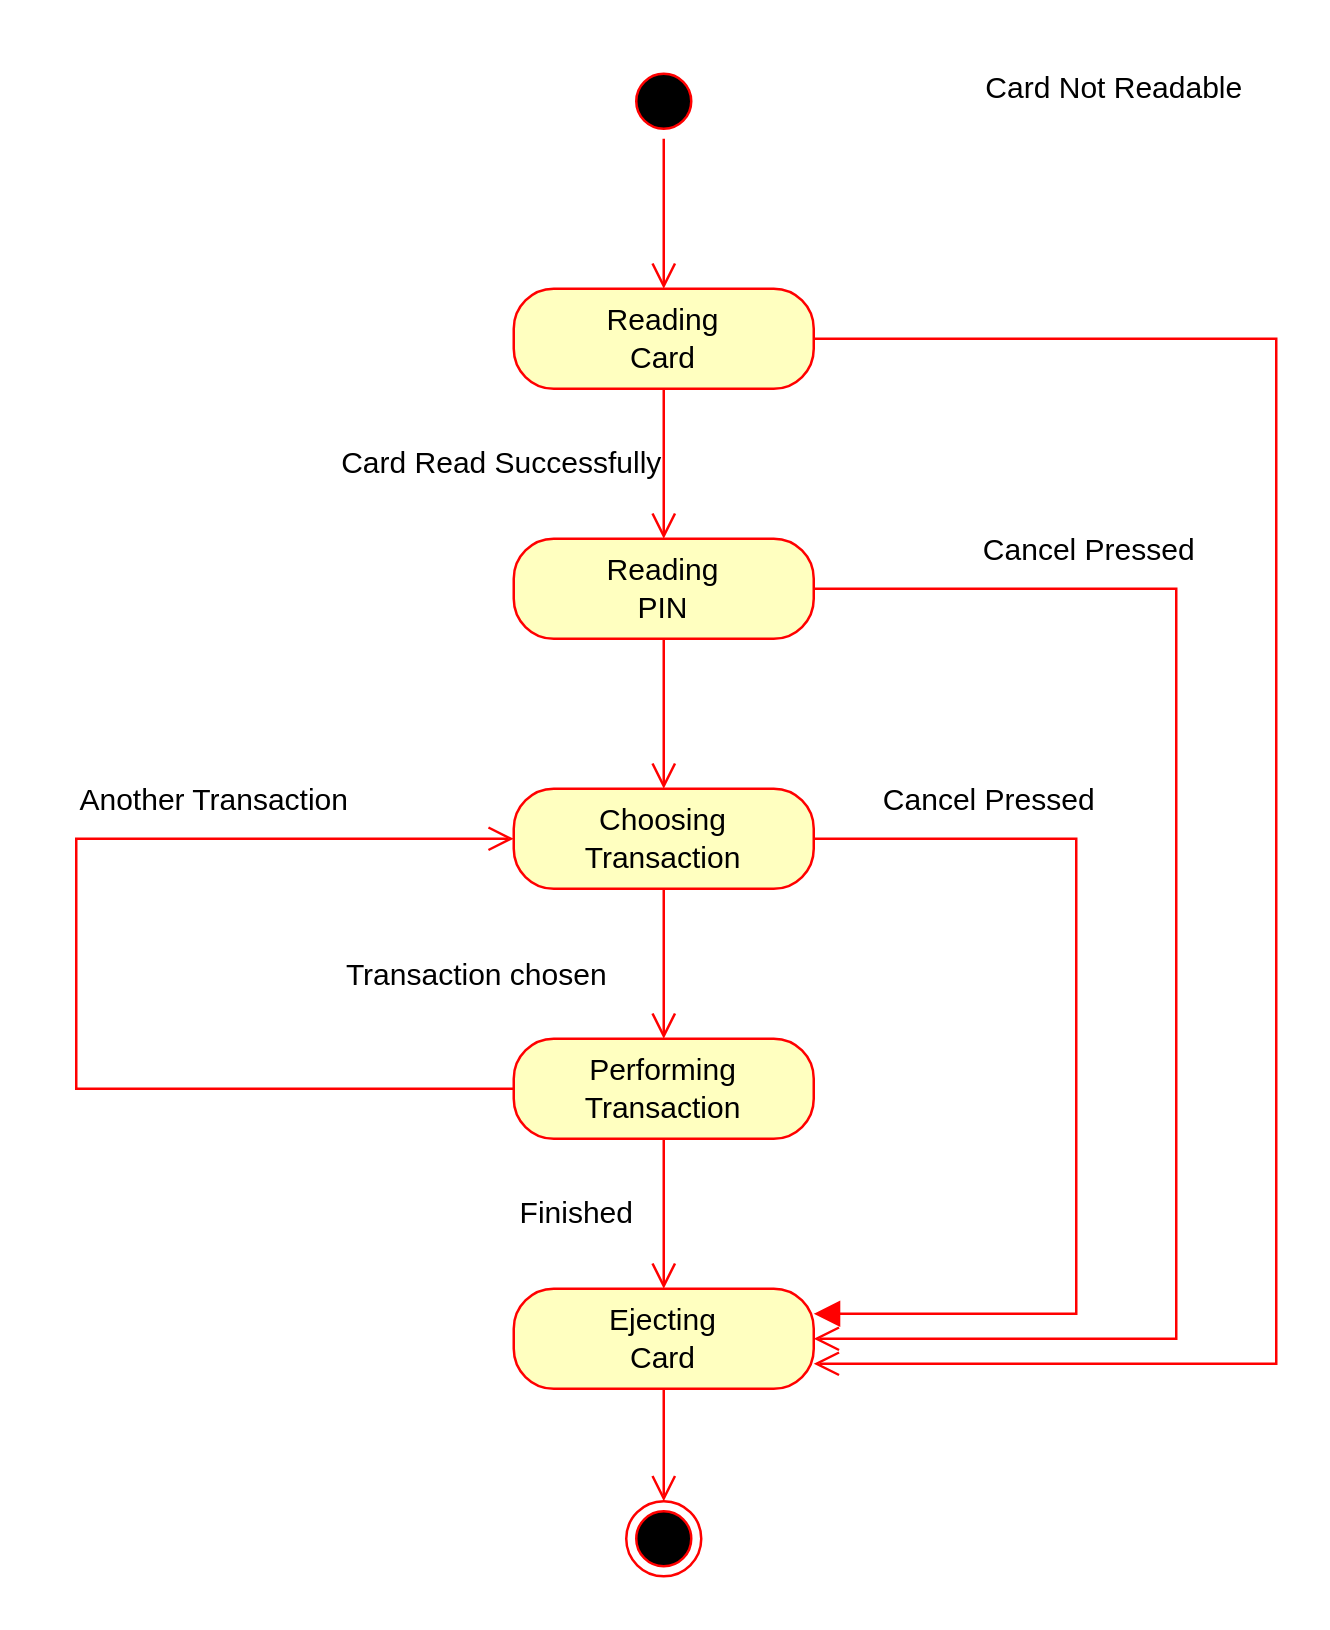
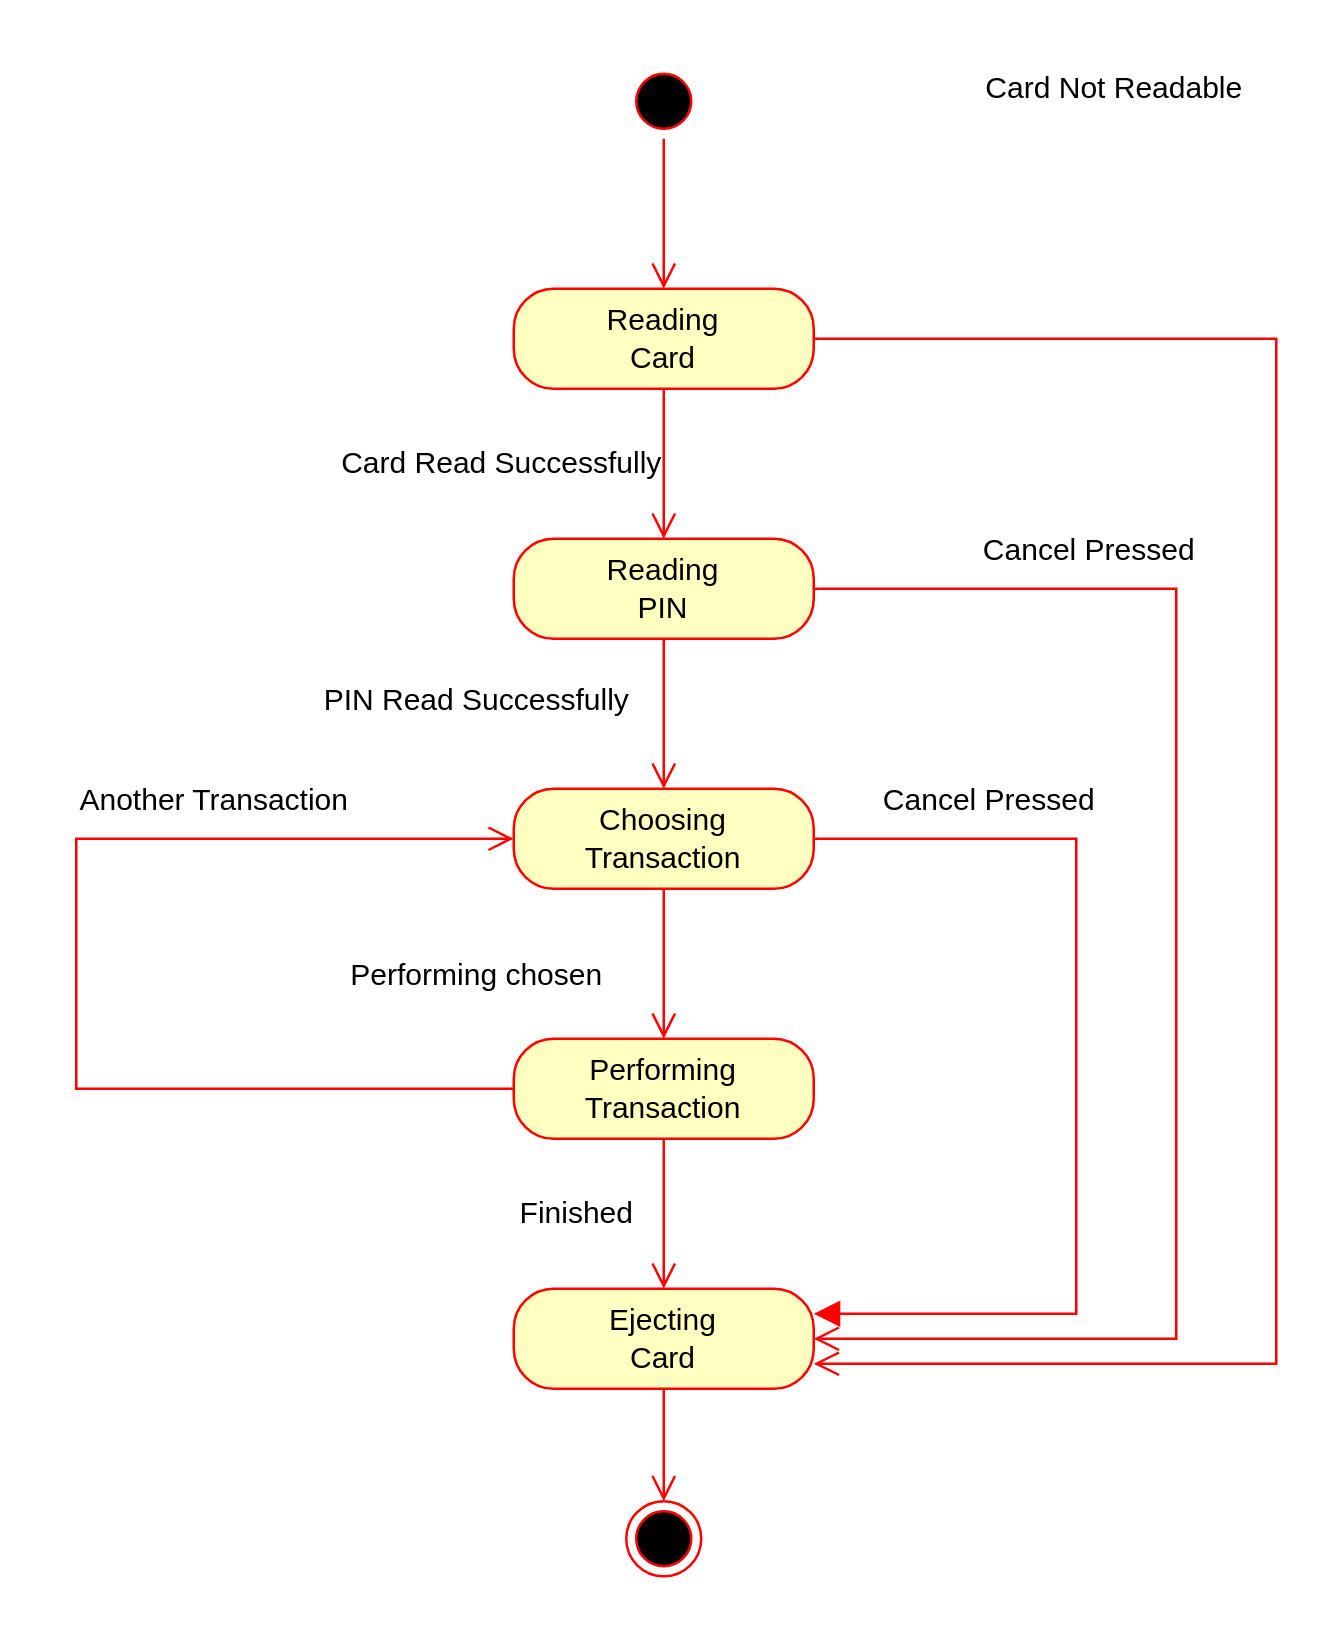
  <mxCell id="0" />
  <mxCell id="1" parent="0" />
  <mxCell id="2" value="" style="ellipse;html=1;shape=startState;fillColor=#000000;strokeColor=#ff0000;" vertex="1" parent="1"><mxGeometry x="250" y="25" width="30" height="30" as="geometry" /></mxCell>
  <mxCell id="3" value="" style="edgeStyle=orthogonalEdgeStyle;html=1;verticalAlign=bottom;endArrow=open;endSize=8;strokeColor=#ff0000;rounded=0;" edge="1" source="2" parent="1"><mxGeometry relative="1" as="geometry"><mxPoint x="265" y="115" as="targetPoint" /></mxGeometry></mxCell>
  <mxCell id="4" value="Reading&lt;br&gt;Card" style="rounded=1;whiteSpace=wrap;html=1;arcSize=40;fontColor=#000000;fillColor=#ffffc0;strokeColor=#ff0000;" vertex="1" parent="1"><mxGeometry x="205" y="115" width="120" height="40" as="geometry" /></mxCell>
  <mxCell id="5" value="" style="edgeStyle=orthogonalEdgeStyle;html=1;verticalAlign=bottom;endArrow=open;endSize=8;strokeColor=#ff0000;rounded=0;" edge="1" source="4" parent="1"><mxGeometry relative="1" as="geometry"><mxPoint x="265" y="215" as="targetPoint" /></mxGeometry></mxCell>
  <mxCell id="6" value="Reading&lt;br&gt;PIN" style="rounded=1;whiteSpace=wrap;html=1;arcSize=40;fontColor=#000000;fillColor=#ffffc0;strokeColor=#ff0000;" vertex="1" parent="1"><mxGeometry x="205" y="215" width="120" height="40" as="geometry" /></mxCell>
  <mxCell id="7" value="" style="edgeStyle=orthogonalEdgeStyle;html=1;verticalAlign=bottom;endArrow=open;endSize=8;strokeColor=#ff0000;rounded=0;" edge="1" source="6" parent="1"><mxGeometry relative="1" as="geometry"><mxPoint x="265" y="315" as="targetPoint" /></mxGeometry></mxCell>
  <mxCell id="8" value="Choosing&lt;br&gt;Transaction" style="rounded=1;whiteSpace=wrap;html=1;arcSize=40;fontColor=#000000;fillColor=#ffffc0;strokeColor=#ff0000;" vertex="1" parent="1"><mxGeometry x="205" y="315" width="120" height="40" as="geometry" /></mxCell>
  <mxCell id="9" value="" style="edgeStyle=orthogonalEdgeStyle;html=1;verticalAlign=bottom;endArrow=open;endSize=8;strokeColor=#ff0000;rounded=0;" edge="1" source="8" parent="1"><mxGeometry relative="1" as="geometry"><mxPoint x="265" y="415" as="targetPoint" /></mxGeometry></mxCell>
  <mxCell id="10" value="Performing&lt;br&gt;Transaction" style="rounded=1;whiteSpace=wrap;html=1;arcSize=40;fontColor=#000000;fillColor=#ffffc0;strokeColor=#ff0000;" vertex="1" parent="1"><mxGeometry x="205" y="415" width="120" height="40" as="geometry" /></mxCell>
  <mxCell id="11" value="" style="edgeStyle=orthogonalEdgeStyle;html=1;verticalAlign=bottom;endArrow=open;endSize=8;strokeColor=#ff0000;rounded=0;" edge="1" source="10" parent="1"><mxGeometry relative="1" as="geometry"><mxPoint x="265" y="515" as="targetPoint" /></mxGeometry></mxCell>
  <mxCell id="12" value="Ejecting&lt;br&gt;Card" style="rounded=1;whiteSpace=wrap;html=1;arcSize=40;fontColor=#000000;fillColor=#ffffc0;strokeColor=#ff0000;" vertex="1" parent="1"><mxGeometry x="205" y="515" width="120" height="40" as="geometry" /></mxCell>
  <mxCell id="13" value="" style="edgeStyle=orthogonalEdgeStyle;html=1;verticalAlign=bottom;endArrow=open;endSize=8;strokeColor=#ff0000;rounded=0;" edge="1" source="12" parent="1" target="14"><mxGeometry relative="1" as="geometry"><mxPoint x="265" y="615" as="targetPoint" /></mxGeometry></mxCell>
  <mxCell id="14" value="" style="ellipse;html=1;shape=endState;fillColor=#000000;strokeColor=#ff0000;" vertex="1" parent="1"><mxGeometry x="250" y="600" width="30" height="30" as="geometry" /></mxCell>
  <mxCell id="15" value="Card Read Successfully" style="text;html=1;align=center;verticalAlign=middle;resizable=0;points=[];autosize=1;strokeColor=none;fillColor=none;" vertex="1" parent="1"><mxGeometry x="125" y="170" width="150" height="30" as="geometry" /></mxCell>
+ <mxCell id="16" value="PIN Read Successfully" style="text;html=1;align=center;verticalAlign=middle;resizable=0;points=[];autosize=1;strokeColor=none;fillColor=none;" vertex="1" parent="1"><mxGeometry x="115" y="265" width="150" height="30" as="geometry" /></mxCell>
  <mxCell id="17" value="" style="edgeStyle=orthogonalEdgeStyle;html=1;verticalAlign=bottom;endArrow=open;endSize=8;strokeColor=#ff0000;rounded=0;entryX=1;entryY=0.75;entryDx=0;entryDy=0;exitX=1;exitY=0.5;exitDx=0;exitDy=0;" edge="1" source="4" parent="1" target="12"><mxGeometry relative="1" as="geometry"><mxPoint x="350" y="505" as="targetPoint" /><mxPoint x="360" y="320" as="sourcePoint" /><Array as="points"><mxPoint x="510" y="135" /><mxPoint x="510" y="545" /></Array></mxGeometry></mxCell>
  <mxCell id="18" value="" style="edgeStyle=orthogonalEdgeStyle;html=1;verticalAlign=bottom;endArrow=open;endSize=8;strokeColor=#ff0000;rounded=0;exitX=1;exitY=0.5;exitDx=0;exitDy=0;entryX=1;entryY=0.5;entryDx=0;entryDy=0;" edge="1" parent="1" source="6" target="12"><mxGeometry relative="1" as="geometry"><mxPoint x="360" y="515" as="targetPoint" /><mxPoint x="370" y="330" as="sourcePoint" /><Array as="points"><mxPoint x="470" y="235" /><mxPoint x="470" y="535" /></Array></mxGeometry></mxCell>
  <mxCell id="19" value="" style="edgeStyle=orthogonalEdgeStyle;html=1;verticalAlign=bottom;endArrow=block;endSize=8;strokeColor=#ff0000;rounded=0;exitX=1;exitY=0.5;exitDx=0;exitDy=0;entryX=1;entryY=0.25;entryDx=0;entryDy=0;" edge="1" parent="1" source="8" target="12"><mxGeometry relative="1" as="geometry"><mxPoint x="370" y="525" as="targetPoint" /><mxPoint x="380" y="340" as="sourcePoint" /><Array as="points"><mxPoint x="430" y="335" /><mxPoint x="430" y="525" /></Array></mxGeometry></mxCell>
  <mxCell id="20" value="Cancel Pressed" style="text;html=1;align=center;verticalAlign=middle;resizable=0;points=[];autosize=1;strokeColor=none;fillColor=none;" vertex="1" parent="1"><mxGeometry x="340" y="305" width="110" height="30" as="geometry" /></mxCell>
  <mxCell id="21" value="Cancel Pressed" style="text;html=1;align=center;verticalAlign=middle;resizable=0;points=[];autosize=1;strokeColor=none;fillColor=none;" vertex="1" parent="1"><mxGeometry x="380" y="205" width="110" height="30" as="geometry" /></mxCell>
  <mxCell id="22" value="Card Not Readable" style="text;html=1;align=center;verticalAlign=middle;resizable=0;points=[];autosize=1;strokeColor=none;fillColor=none;" vertex="1" parent="1"><mxGeometry x="380" y="20" width="130" height="30" as="geometry" /></mxCell>
  <mxCell id="23" value="Finished" style="text;html=1;align=center;verticalAlign=middle;resizable=0;points=[];autosize=1;strokeColor=none;fillColor=none;" vertex="1" parent="1"><mxGeometry x="195" y="470" width="70" height="30" as="geometry" /></mxCell>
  <mxCell id="24" value="" style="edgeStyle=orthogonalEdgeStyle;html=1;verticalAlign=bottom;endArrow=open;endSize=8;strokeColor=#ff0000;rounded=0;exitX=0;exitY=0.5;exitDx=0;exitDy=0;entryX=0;entryY=0.5;entryDx=0;entryDy=0;" edge="1" parent="1" source="10" target="8"><mxGeometry relative="1" as="geometry"><mxPoint x="40" y="520" as="targetPoint" /><mxPoint x="40" y="330" as="sourcePoint" /><Array as="points"><mxPoint x="30" y="435" /><mxPoint x="30" y="335" /></Array></mxGeometry></mxCell>
- <mxCell id="25" value="Transaction chosen" style="text;html=1;align=center;verticalAlign=middle;resizable=0;points=[];autosize=1;strokeColor=none;fillColor=none;" vertex="1" parent="1"><mxGeometry x="125" y="375" width="130" height="30" as="geometry" /></mxCell>
+ <mxCell id="25" value="Performing chosen" style="text;html=1;align=center;verticalAlign=middle;resizable=0;points=[];autosize=1;strokeColor=none;fillColor=none;" vertex="1" parent="1"><mxGeometry x="125" y="375" width="130" height="30" as="geometry" /></mxCell>
  <mxCell id="26" value="Another Transaction" style="text;html=1;align=center;verticalAlign=middle;resizable=0;points=[];autosize=1;strokeColor=none;fillColor=none;" vertex="1" parent="1"><mxGeometry x="20" y="305" width="130" height="30" as="geometry" /></mxCell>
